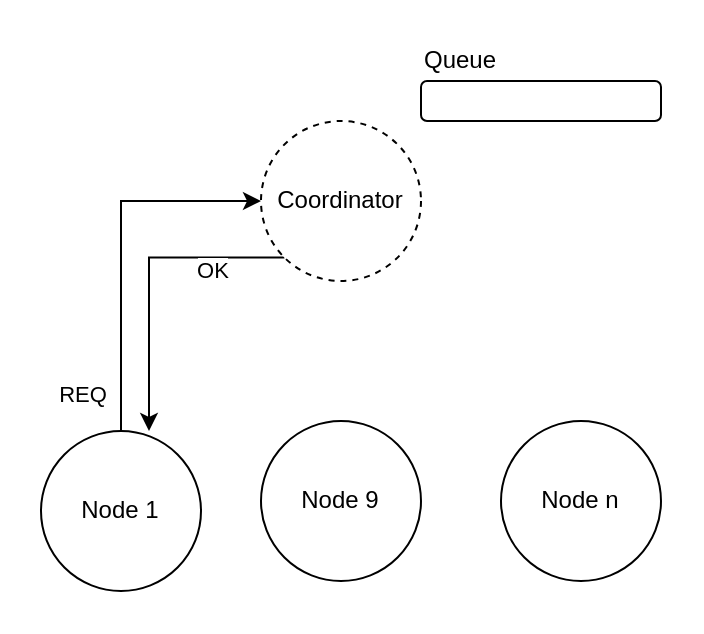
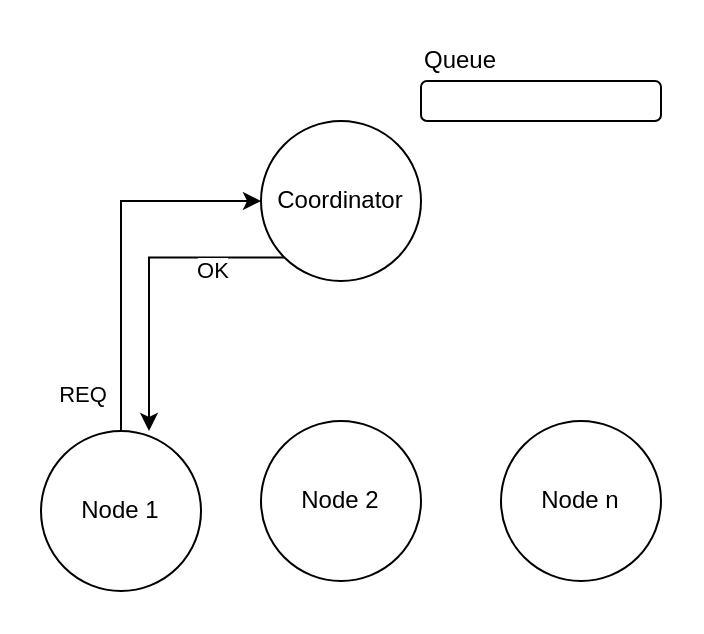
  <mxCell id="0" />
  <mxCell id="1" parent="0" />
  <mxCell id="2" style="edgeStyle=orthogonalEdgeStyle;rounded=0;orthogonalLoop=1;jettySize=auto;html=1;exitX=0.5;exitY=0;exitDx=0;exitDy=0;entryX=0;entryY=0.5;entryDx=0;entryDy=0;" parent="1" source="4" target="9" edge="1"><mxGeometry relative="1" as="geometry" /></mxCell>
  <mxCell id="3" value="REQ" style="edgeLabel;html=1;align=center;verticalAlign=middle;resizable=0;points=[];" parent="2" vertex="1" connectable="0"><mxGeometry x="-0.442" relative="1" as="geometry"><mxPoint x="-20" y="33" as="offset" /></mxGeometry></mxCell>
  <mxCell id="4" value="Node 1" style="ellipse;whiteSpace=wrap;html=1;aspect=fixed;" parent="1" vertex="1"><mxGeometry x="20" y="215" width="80" height="80" as="geometry" /></mxCell>
- <mxCell id="5" value="Node 9" style="ellipse;whiteSpace=wrap;html=1;aspect=fixed;" parent="1" vertex="1"><mxGeometry x="130" y="210" width="80" height="80" as="geometry" /></mxCell>
+ <mxCell id="5" value="Node 2" style="ellipse;whiteSpace=wrap;html=1;aspect=fixed;" parent="1" vertex="1"><mxGeometry x="130" y="210" width="80" height="80" as="geometry" /></mxCell>
  <mxCell id="6" value="Node n" style="ellipse;whiteSpace=wrap;html=1;aspect=fixed;" parent="1" vertex="1"><mxGeometry x="250" y="210" width="80" height="80" as="geometry" /></mxCell>
  <mxCell id="7" style="edgeStyle=orthogonalEdgeStyle;rounded=0;orthogonalLoop=1;jettySize=auto;html=1;exitX=0;exitY=1;exitDx=0;exitDy=0;entryX=0.675;entryY=0;entryDx=0;entryDy=0;entryPerimeter=0;" parent="1" source="9" target="4" edge="1"><mxGeometry relative="1" as="geometry" /></mxCell>
  <mxCell id="8" value="OK" style="edgeLabel;html=1;align=center;verticalAlign=middle;resizable=0;points=[];" parent="7" vertex="1" connectable="0"><mxGeometry x="0.136" y="2" relative="1" as="geometry"><mxPoint x="29.7" y="-13.88" as="offset" /></mxGeometry></mxCell>
- <mxCell id="9" value="Coordinator" style="ellipse;whiteSpace=wrap;html=1;aspect=fixed;dashed=1;" parent="1" vertex="1"><mxGeometry x="130" y="60" width="80" height="80" as="geometry" /></mxCell>
+ <mxCell id="9" value="Coordinator" style="ellipse;whiteSpace=wrap;html=1;aspect=fixed;" parent="1" vertex="1"><mxGeometry x="130" y="60" width="80" height="80" as="geometry" /></mxCell>
  <mxCell id="10" value="" style="rounded=1;whiteSpace=wrap;html=1;" parent="1" vertex="1"><mxGeometry x="210" y="40" width="120" height="20" as="geometry" /></mxCell>
  <mxCell id="11" value="Queue" style="text;html=1;strokeColor=none;fillColor=none;align=center;verticalAlign=middle;whiteSpace=wrap;rounded=0;" parent="1" vertex="1"><mxGeometry x="210" y="20" width="40" height="20" as="geometry" /></mxCell>
